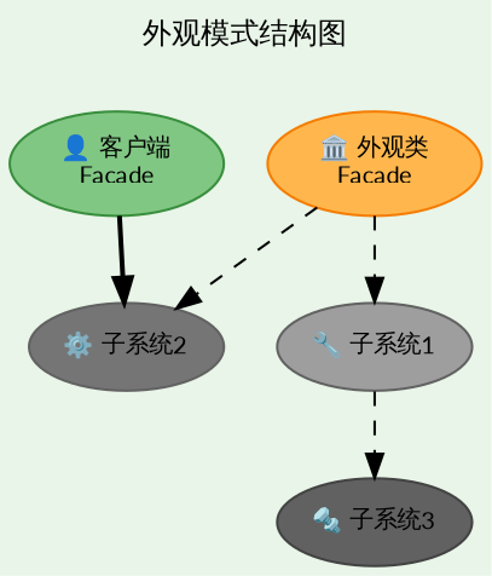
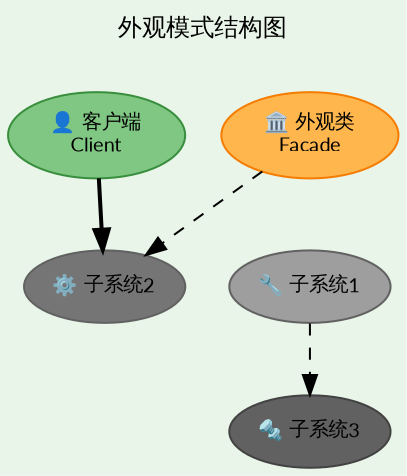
  digraph {
    bgcolor="#e8f5e8"
    fontname=Lato
    fontsize=12
    label="外观模式结构图"
    labelloc=t
    rankdir=TB
    node [color="#616161" fontname=Lato fontsize=10 style="filled,rounded"]
    edge [fontname=Lato fontsize=8 style=dashed]
-   n1 [color="#388e3c" fillcolor="#81c784" label="👤 客户端\nFacade"]
+   n1 [color="#388e3c" fillcolor="#81c784" label="👤 客户端\nClient"]
    n2 [fillcolor="#757575" label="⚙️ 子系统2"]
    n3 [color="#f57c00" fillcolor="#ffb74d" label="🏛️ 外观类\nFacade"]
    n4 [fillcolor="#9e9e9e" label="🔧 子系统1"]
    n5 [color="#424242" fillcolor="#616161" label="🔩 子系统3"]
    n1 -> n2 [style=bold]
    n3 -> n2
-   n3 -> n4
    n4 -> n5
  }
